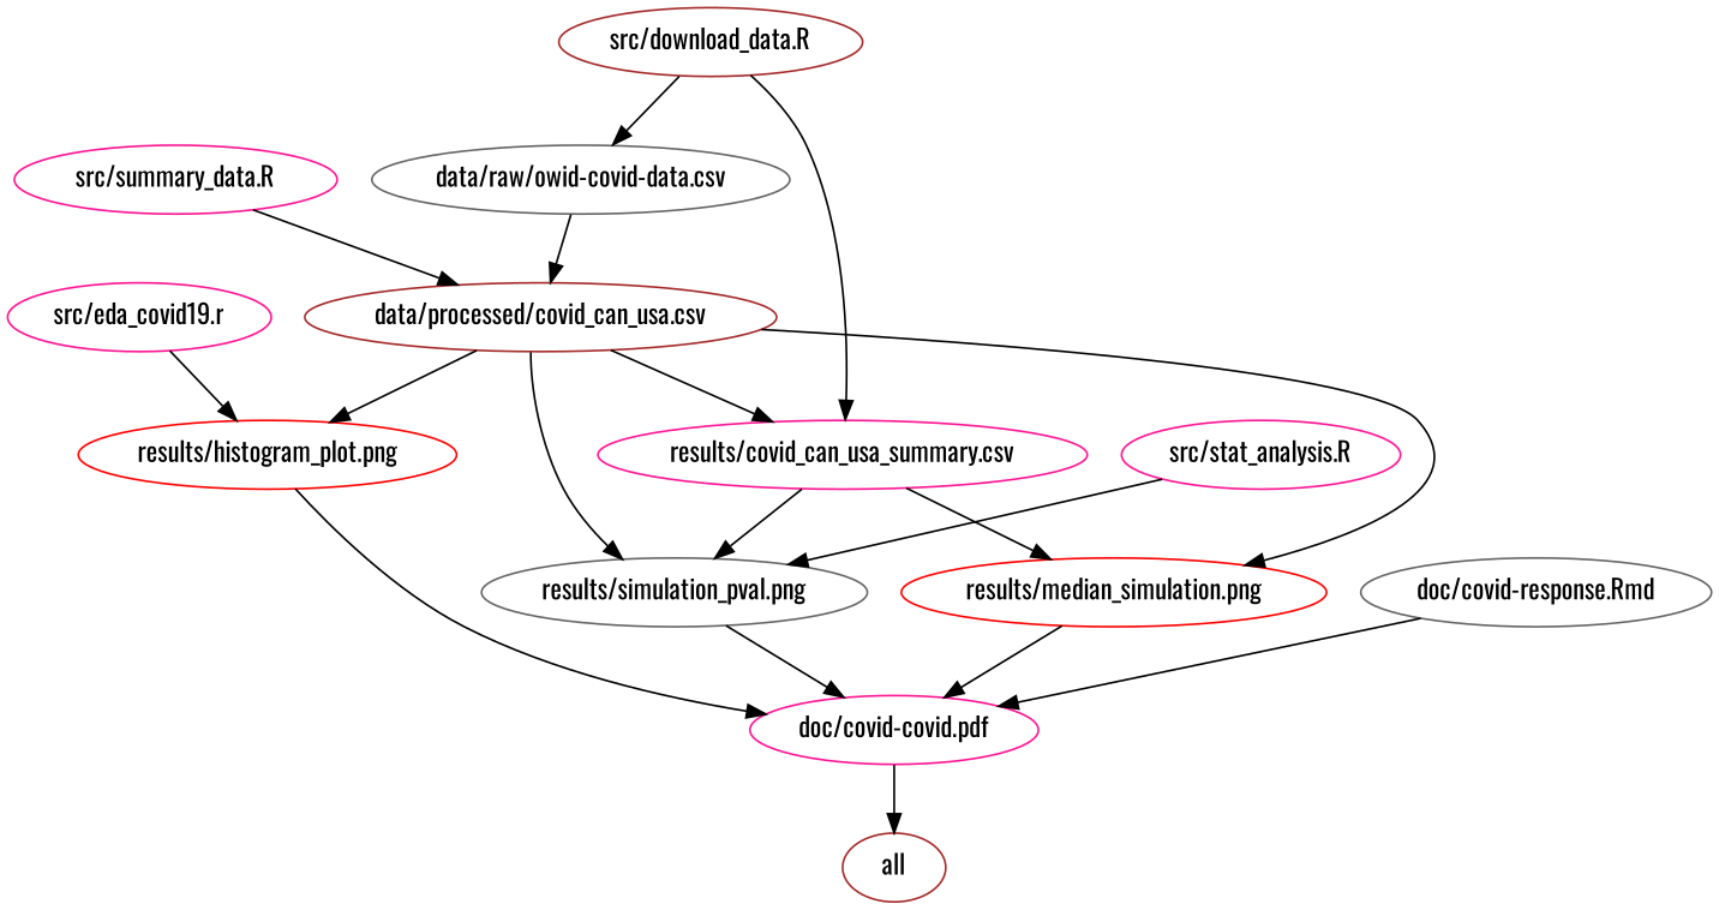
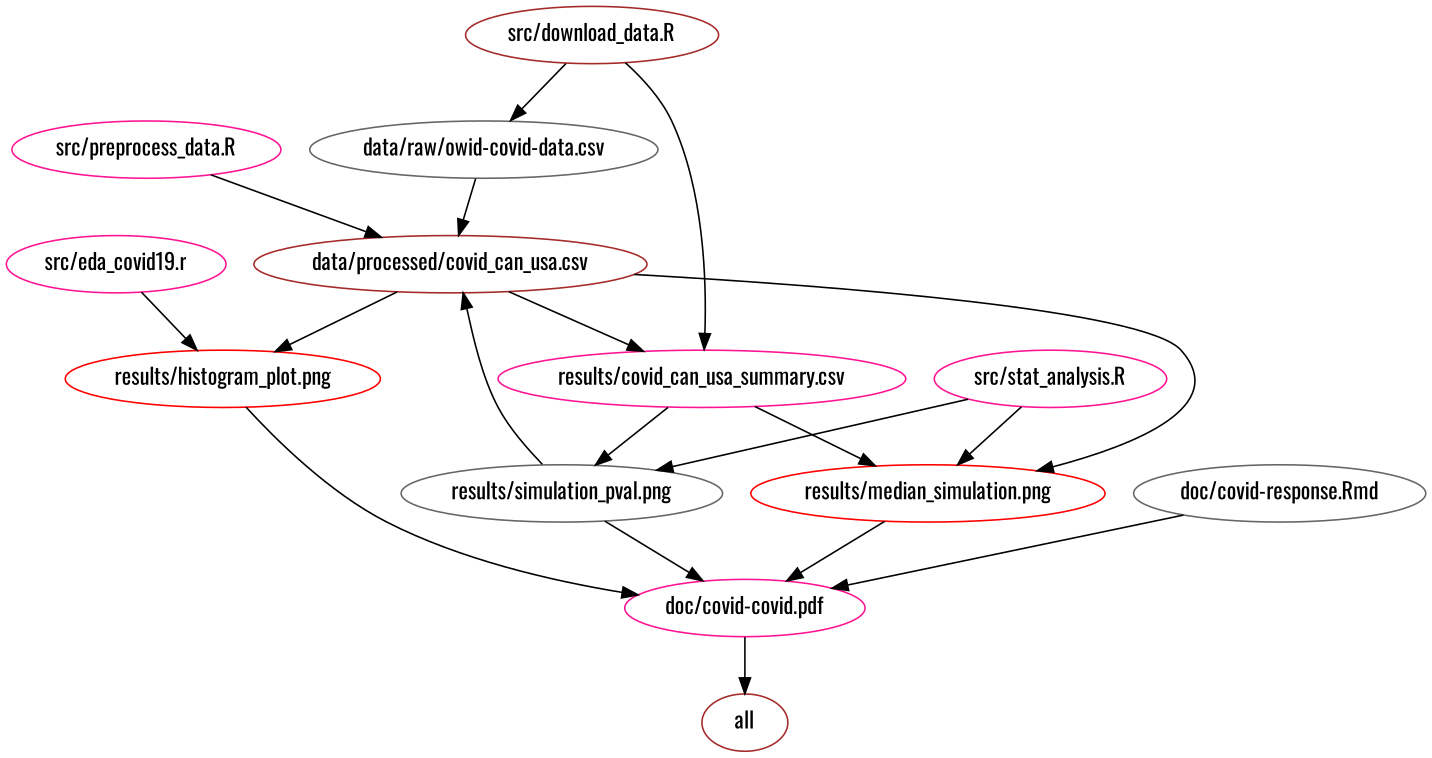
  digraph {
    fontname=Oswald
    node [color=deeppink fontname=Oswald]
    edge [fontname=Oswald]
    n1 [color=brown label=all]
    n2 [color=brown label="data/processed/covid_can_usa.csv"]
    n3 [label="results/covid_can_usa_summary.csv"]
    n4 [color=red label="results/histogram_plot.png"]
    n5 [color=red label="results/median_simulation.png"]
    n6 [color=gray40 label="results/simulation_pval.png"]
    n7 [label="doc/covid-covid.pdf"]
    n8 [color=gray40 label="data/raw/owid-covid-data.csv"]
    n9 [color=gray40 label="doc/covid-response.Rmd"]
    n10 [color=brown label="src/download_data.R"]
    n11 [label="src/eda_covid19.r"]
-   n12 [label="src/summary_data.R"]
+   n12 [label="src/preprocess_data.R"]
    n13 [label="src/stat_analysis.R"]
    n2 -> n3
    n2 -> n4
    n2 -> n5
-   n2 -> n6
+   n6 -> n2
    n3 -> n5
    n3 -> n6
    n4 -> n7
    n5 -> n7
    n6 -> n7
    n7 -> n1
    n8 -> n2
    n9 -> n7
    n10 -> n3
    n10 -> n8
    n11 -> n4
    n12 -> n2
+   n13 -> n5
    n13 -> n6
  }
